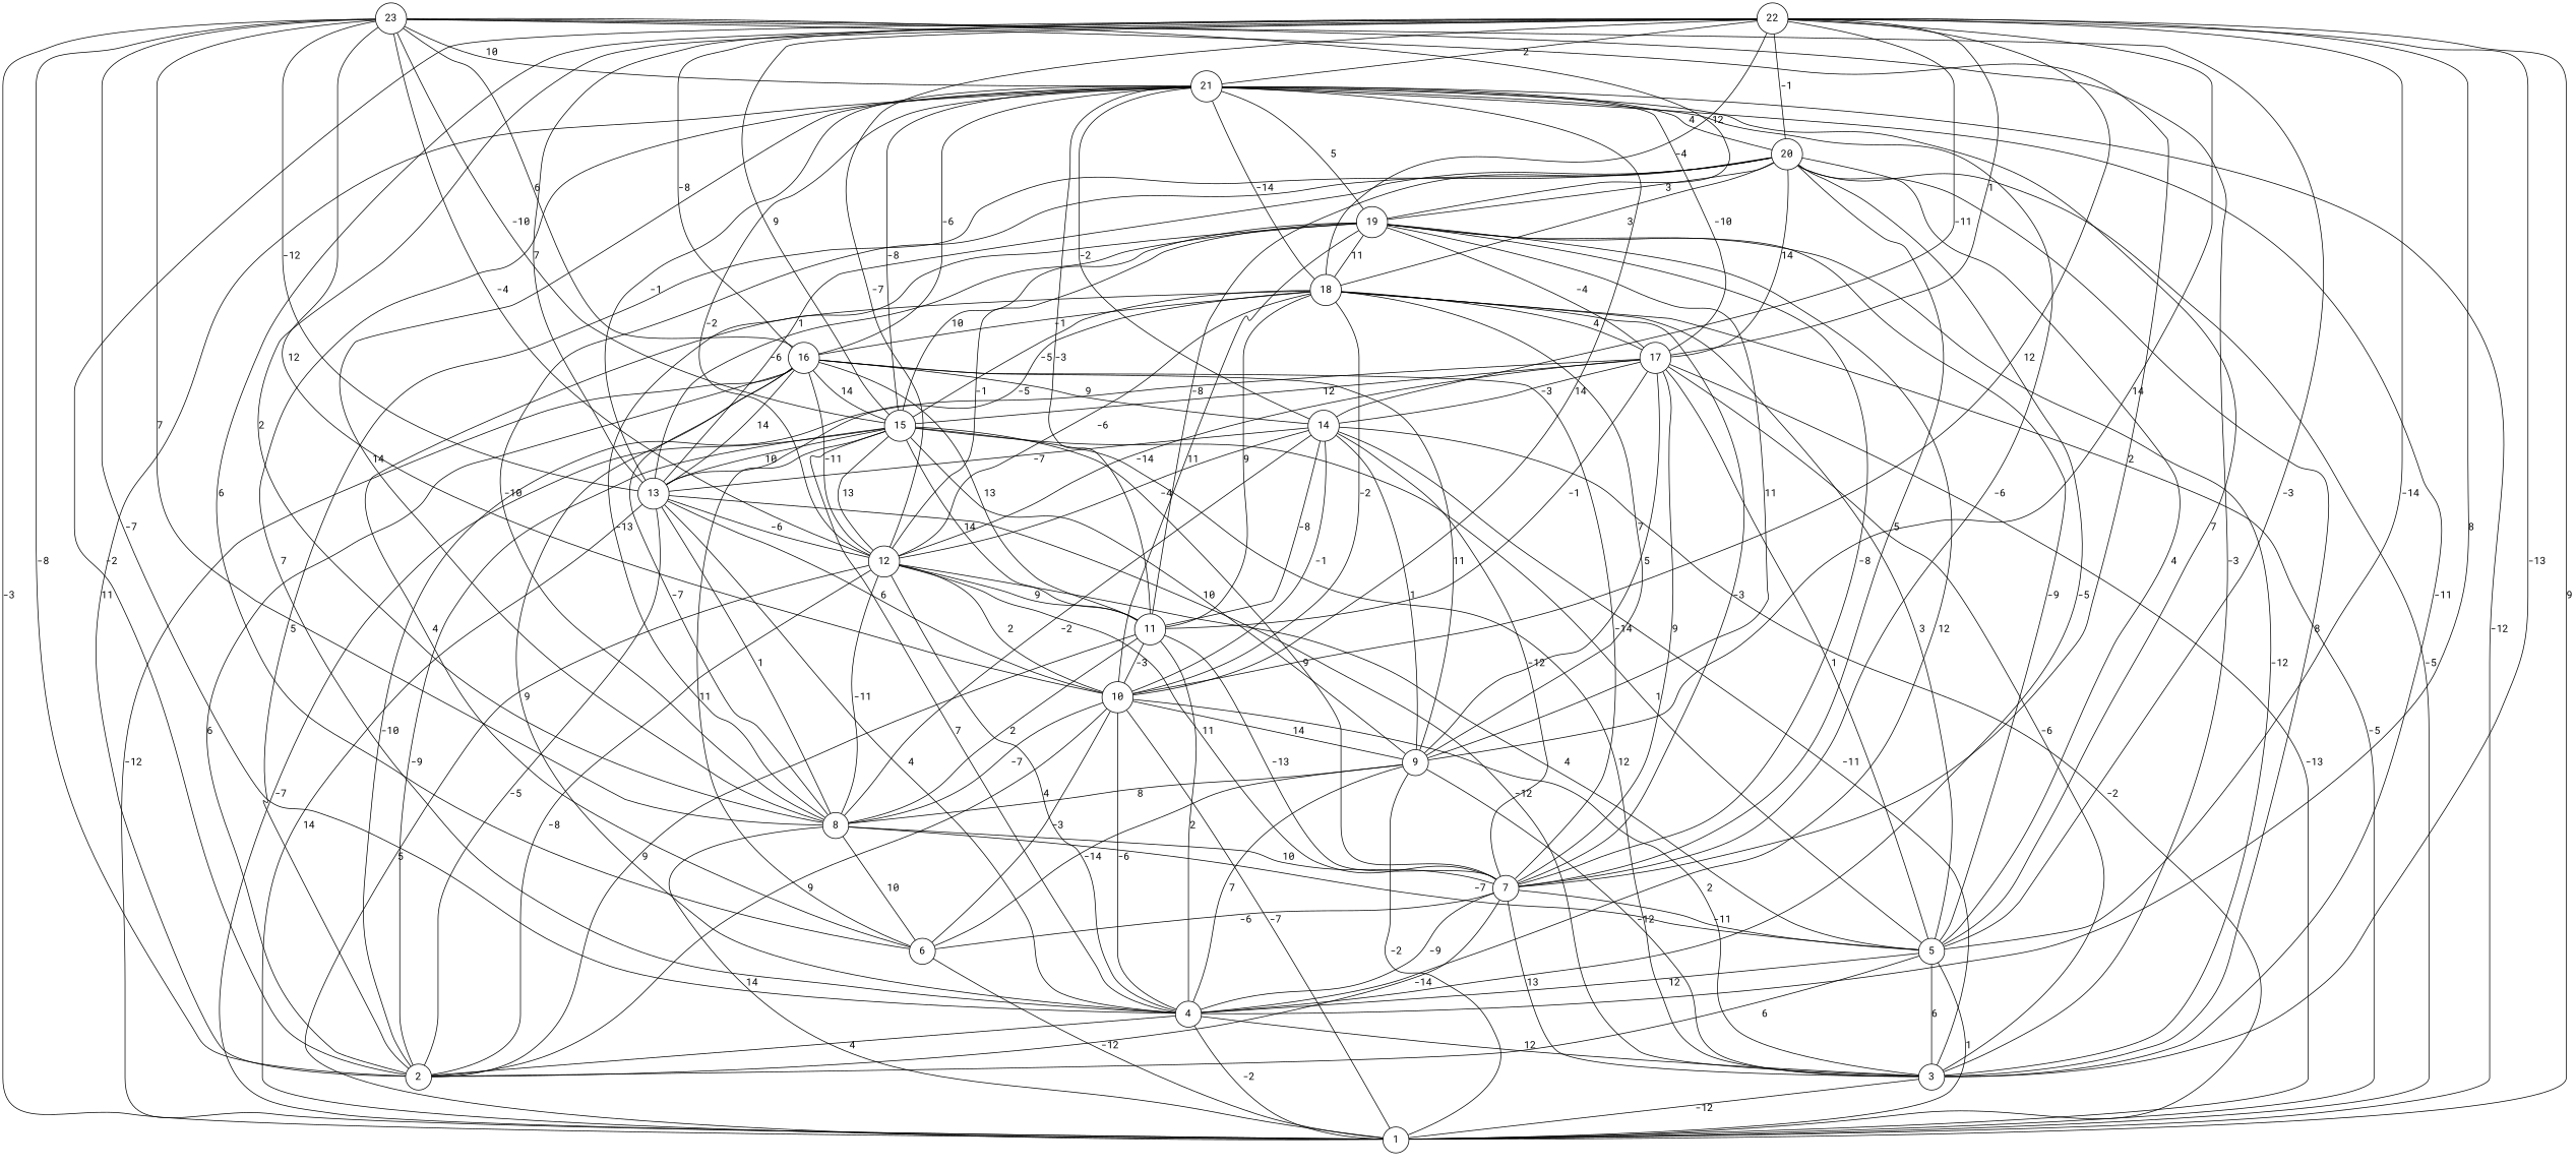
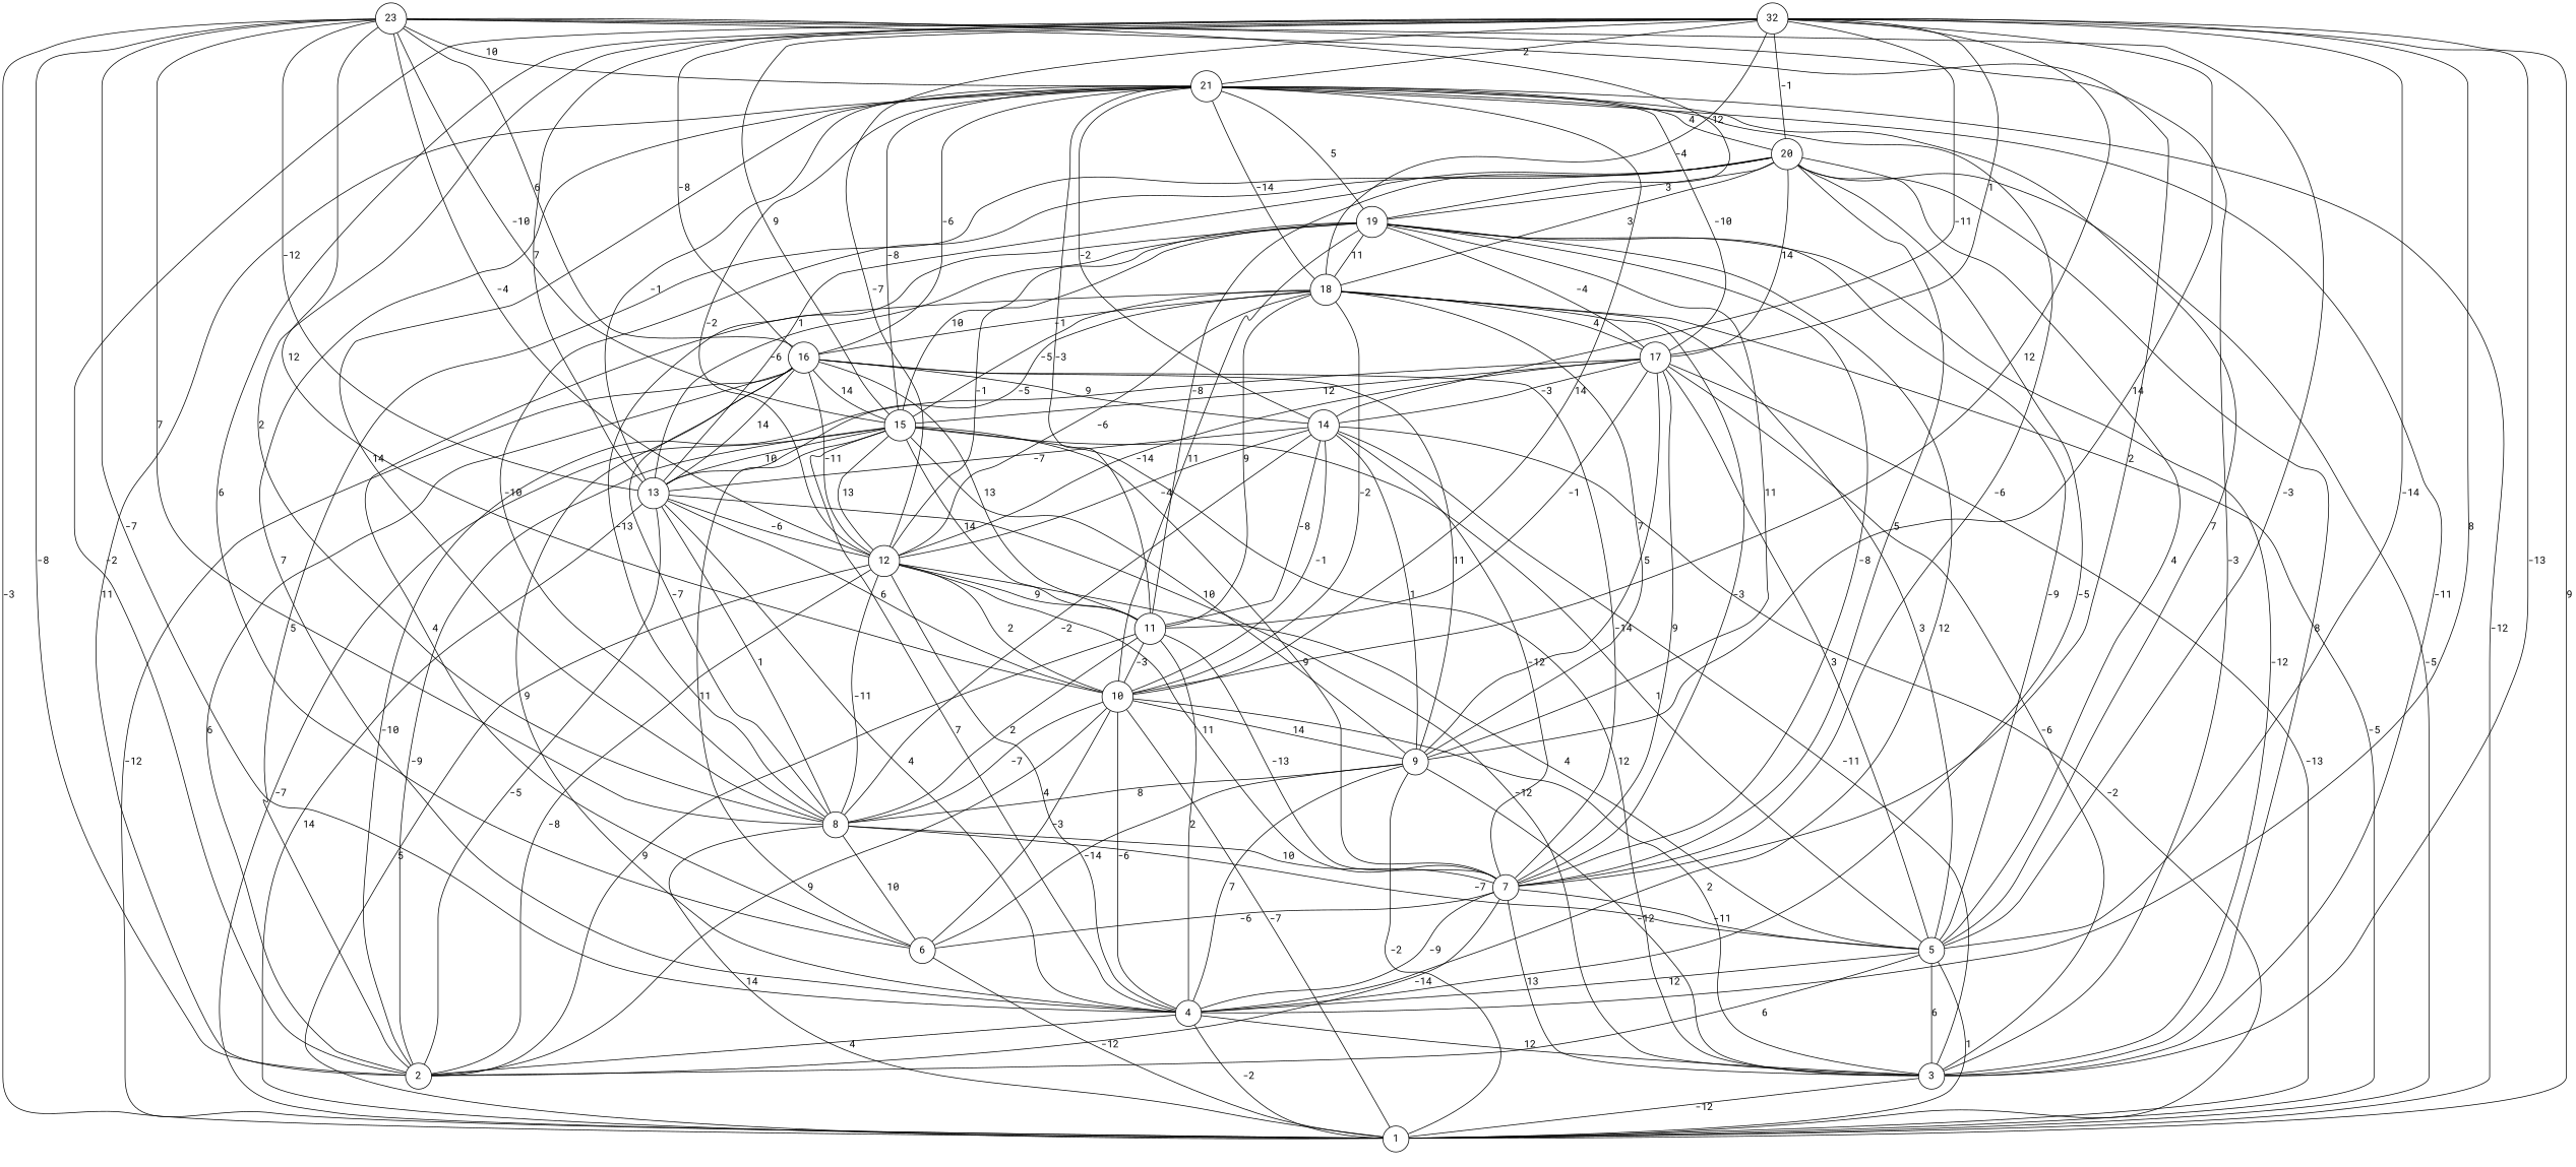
  graph {
    fontname="Roboto Mono"
    node [fontname="Roboto Mono" shape=circle]
    edge [fontname="Roboto Mono"]
    23
    1
    2
    3
    4
    5
    7
    8
    10
    12
    13
    15
    16
    19
    21
    6
    9
    11
    14
    17
    18
    20
-   22
+   22 [label=32]
    23 -- 1 [label=-3]
    23 -- 2 [label=-8]
    23 -- 3 [label=-3]
    23 -- 4 [label=-7]
    23 -- 5 [label=-3]
    23 -- 7 [label=2]
    23 -- 8 [label=7]
    23 -- 10 [label=12]
    23 -- 12 [label=-4]
    23 -- 13 [label=-12]
    23 -- 15 [label=-10]
    23 -- 16 [label=6]
    23 -- 19 [label=12]
    23 -- 21 [label=10]
    3 -- 1 [label=-12]
    4 -- 1 [label=-2]
    4 -- 2 [label=4]
    4 -- 3 [label=12]
    5 -- 1 [label=1]
    5 -- 2 [label=6]
    5 -- 3 [label=6]
    5 -- 4 [label=12]
    7 -- 2 [label=-14]
    7 -- 3 [label=13]
    7 -- 4 [label=-9]
    7 -- 5 [label=-11]
    7 -- 6 [label=-6]
    8 -- 1 [label=14]
    8 -- 5 [label=-7]
    8 -- 7 [label=10]
    8 -- 6 [label=10]
    10 -- 1 [label=-7]
    10 -- 2 [label=9]
    10 -- 3 [label=2]
    10 -- 4 [label=-6]
    10 -- 8 [label=-7]
    10 -- 6 [label=-3]
    10 -- 9 [label=14]
    12 -- 1 [label=5]
    12 -- 2 [label=-8]
    12 -- 4 [label=4]
    12 -- 5 [label=4]
    12 -- 7 [label=11]
    12 -- 8 [label=-11]
    12 -- 10 [label=2]
    12 -- 11 [label=9]
    13 -- 1 [label=14]
    13 -- 2 [label=-5]
    13 -- 3 [label=-12]
    13 -- 4 [label=4]
    13 -- 8 [label=1]
    13 -- 10 [label=6]
    13 -- 12 [label=-6]
    15 -- 1 [label=-7]
    15 -- 2 [label=-9]
    15 -- 3 [label=12]
    15 -- 4 [label=7]
    15 -- 5 [label=1]
    15 -- 7 [label=9]
    15 -- 12 [label=13]
    15 -- 13 [label=10]
    15 -- 6 [label=11]
    15 -- 9 [label=10]
    15 -- 11 [label=14]
    16 -- 1 [label=-12]
    16 -- 2 [label=6]
    16 -- 4 [label=9]
    16 -- 7 [label=-14]
    16 -- 8 [label=-7]
    16 -- 12 [label=-11]
    16 -- 13 [label=14]
    16 -- 15 [label=14]
    16 -- 9 [label=11]
    16 -- 11 [label=13]
    16 -- 14 [label=9]
    19 -- 3 [label=-12]
    19 -- 4 [label=12]
    19 -- 5 [label=-9]
    19 -- 7 [label=-8]
    19 -- 8 [label=-13]
    19 -- 10 [label=11]
    19 -- 12 [label=-1]
    19 -- 13 [label=-6]
    19 -- 15 [label=10]
    19 -- 9 [label=11]
    19 -- 17 [label=-4]
    19 -- 18 [label=11]
    21 -- 1 [label=-12]
    21 -- 2 [label=11]
    21 -- 3 [label=-11]
    21 -- 4 [label=7]
    21 -- 5 [label=7]
    21 -- 7 [label=-6]
    21 -- 8 [label=14]
    21 -- 10 [label=14]
    21 -- 12 [label=-2]
    21 -- 13 [label=-1]
    21 -- 15 [label=-8]
    21 -- 16 [label=-6]
    21 -- 19 [label=5]
    21 -- 11 [label=-3]
    21 -- 14 [label=-2]
    21 -- 17 [label=-10]
    21 -- 18 [label=-14]
    21 -- 20 [label=4]
    6 -- 1 [label=-12]
    9 -- 1 [label=-2]
    9 -- 3 [label=-12]
    9 -- 4 [label=7]
    9 -- 8 [label=8]
    9 -- 6 [label=-14]
    11 -- 2 [label=9]
    11 -- 4 [label=2]
    11 -- 7 [label=-13]
    11 -- 8 [label=2]
    11 -- 10 [label=-3]
    14 -- 1 [label=-2]
    14 -- 3 [label=-11]
    14 -- 7 [label=-12]
    14 -- 8 [label=-2]
    14 -- 10 [label=-1]
    14 -- 12 [label=-4]
    14 -- 13 [label=-7]
    14 -- 9 [label=1]
    14 -- 11 [label=-8]
    17 -- 1 [label=-13]
    17 -- 2 [label=-10]
    17 -- 3 [label=-6]
-   17 -- 5 [label=1]
+   17 -- 5 [label=3]
    17 -- 7 [label=9]
    17 -- 12 [label=-14]
    17 -- 15 [label=12]
    17 -- 9 [label=5]
    17 -- 11 [label=-1]
    17 -- 14 [label=-3]
    18 -- 1 [label=-5]
    18 -- 5 [label=3]
    18 -- 7 [label=-3]
    18 -- 10 [label=-2]
    18 -- 12 [label=-6]
    18 -- 13 [label=-5]
    18 -- 15 [label=-5]
    18 -- 16 [label=-1]
    18 -- 6 [label=4]
    18 -- 9 [label=7]
    18 -- 11 [label=9]
    18 -- 17 [label=4]
    20 -- 1 [label=-5]
    20 -- 2 [label=5]
    20 -- 3 [label=8]
    20 -- 4 [label=-5]
    20 -- 5 [label=4]
    20 -- 7 [label=5]
    20 -- 8 [label=-10]
    20 -- 13 [label=1]
    20 -- 19 [label=3]
    20 -- 11 [label=-8]
    20 -- 17 [label=14]
    20 -- 18 [label=3]
    22 -- 1 [label=9]
    22 -- 2 [label=-2]
    22 -- 3 [label=-13]
    22 -- 4 [label=8]
    22 -- 5 [label=-14]
    22 -- 8 [label=2]
    22 -- 10 [label=12]
    22 -- 12 [label=-7]
    22 -- 13 [label=7]
    22 -- 15 [label=9]
    22 -- 16 [label=-8]
    22 -- 21 [label=2]
    22 -- 6 [label=6]
    22 -- 9 [label=14]
    22 -- 14 [label=-11]
    22 -- 17 [label=1]
    22 -- 18 [label=-4]
    22 -- 20 [label=-1]
  }
